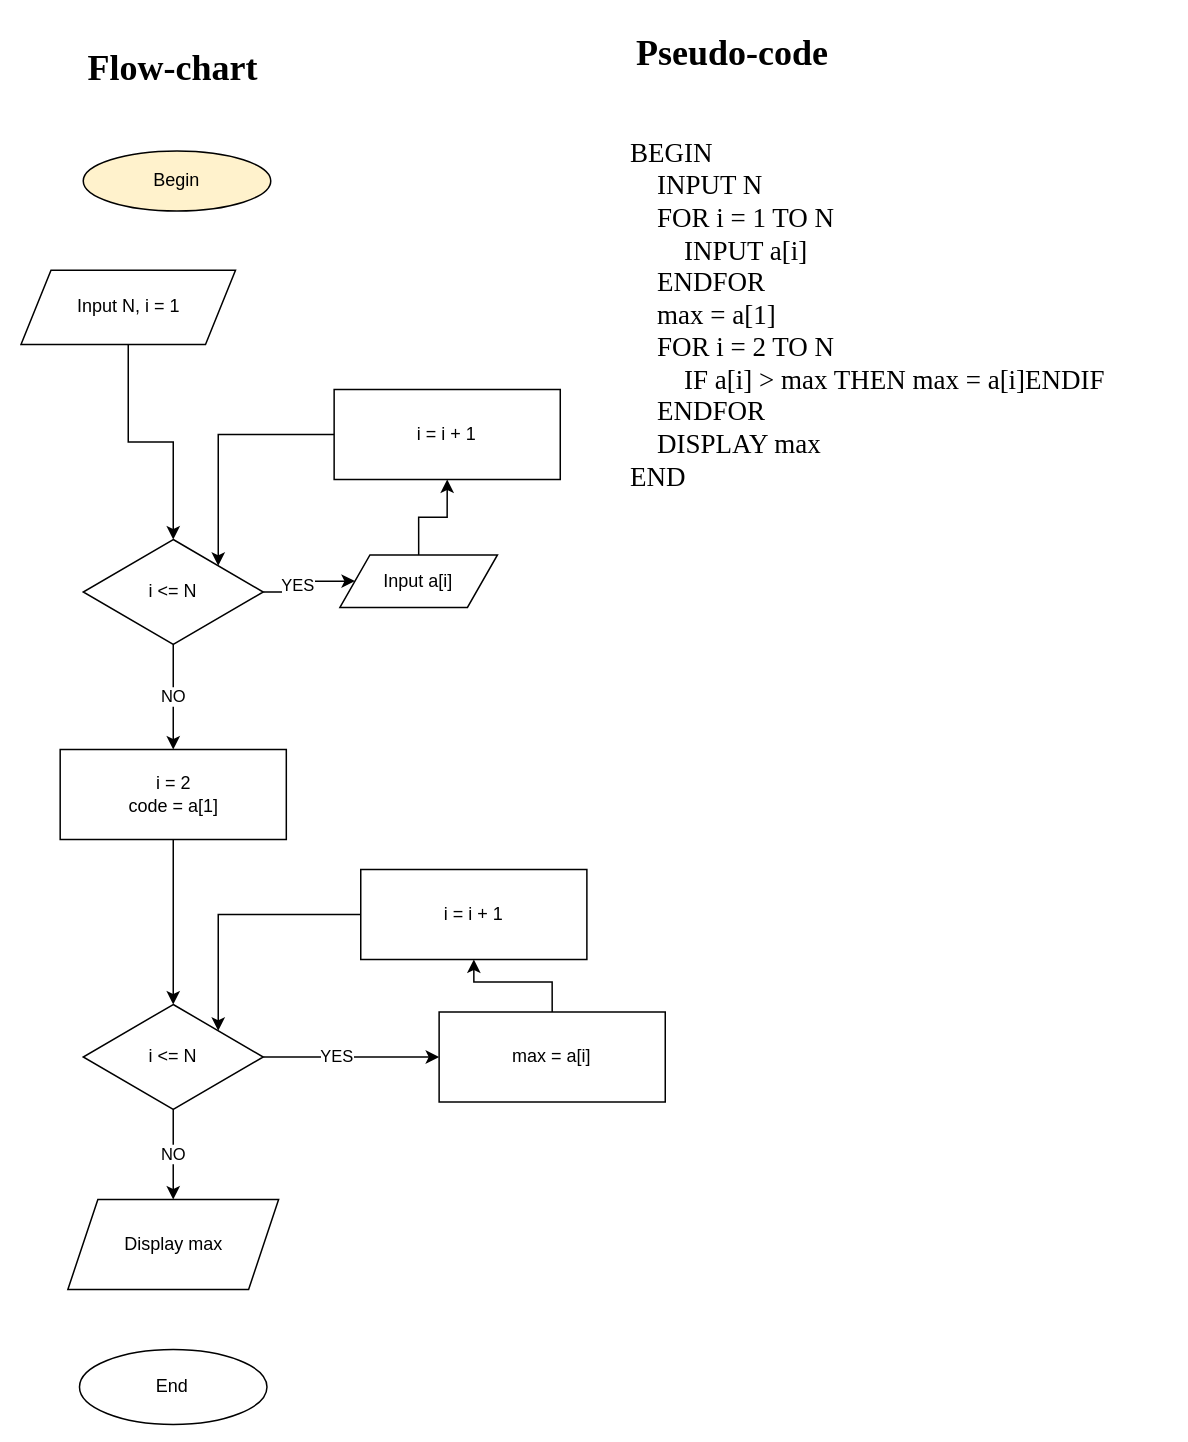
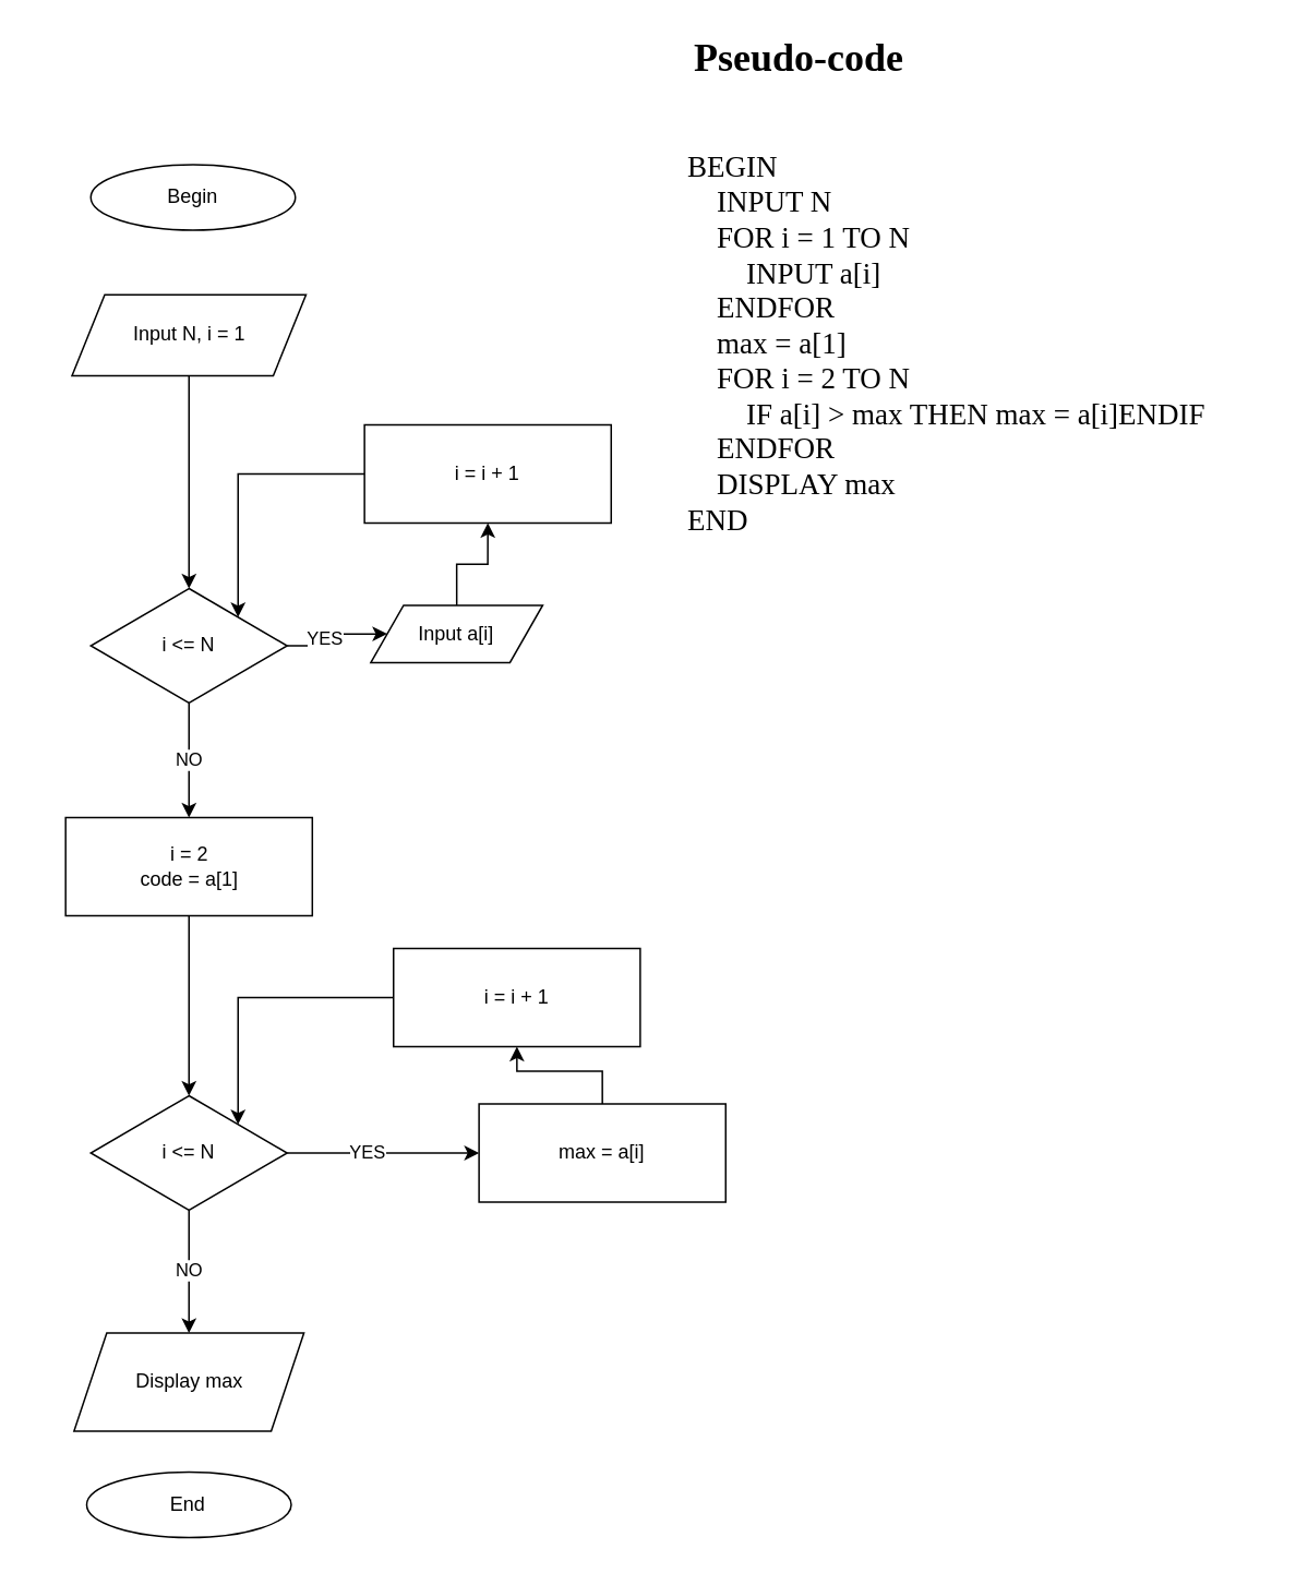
  <mxCell id="0" />
  <mxCell id="1" parent="0" />
- <mxCell id="2" value="Flow-chart" style="text;html=1;align=center;verticalAlign=middle;whiteSpace=wrap;rounded=0;fontStyle=1;fontFamily=Times New Roman;fontSize=24;labelPosition=center;verticalLabelPosition=middle;" vertex="1" parent="1"><mxGeometry x="20" y="30" width="190" height="30" as="geometry" /></mxCell>
  <mxCell id="3" value="Pseudo-code" style="text;html=1;align=center;verticalAlign=middle;whiteSpace=wrap;rounded=0;fontStyle=1;fontFamily=Times New Roman;fontSize=24;labelPosition=center;verticalLabelPosition=middle;" vertex="1" parent="1"><mxGeometry x="393" y="20" width="190" height="30" as="geometry" /></mxCell>
- <mxCell id="4" value="Begin" style="ellipse;whiteSpace=wrap;html=1;fillColor=#fff2cc;" vertex="1" parent="1"><mxGeometry x="55" y="100" width="125" height="40" as="geometry" /></mxCell>
+ <mxCell id="4" value="Begin" style="ellipse;whiteSpace=wrap;html=1;" vertex="1" parent="1"><mxGeometry x="55" y="100" width="125" height="40" as="geometry" /></mxCell>
  <mxCell id="5" style="edgeStyle=orthogonalEdgeStyle;rounded=0;orthogonalLoop=1;jettySize=auto;html=1;exitX=0.5;exitY=1;exitDx=0;exitDy=0;entryX=0.5;entryY=0;entryDx=0;entryDy=0;" edge="1" parent="1" source="6" target="16"><mxGeometry relative="1" as="geometry" /></mxCell>
- <mxCell id="6" value="Input N, i = 1" style="shape=parallelogram;perimeter=parallelogramPerimeter;whiteSpace=wrap;html=1;fixedSize=1;" vertex="1" parent="1"><mxGeometry x="13.5" y="179.5" width="143" height="49.5" as="geometry" /></mxCell>
- <mxCell id="7" value="Display max" style="shape=parallelogram;perimeter=parallelogramPerimeter;whiteSpace=wrap;html=1;fixedSize=1;" vertex="1" parent="1"><mxGeometry x="44.74" y="799" width="140.5" height="60" as="geometry" /></mxCell>
- <mxCell id="8" value="End" style="ellipse;whiteSpace=wrap;html=1;" vertex="1" parent="1"><mxGeometry x="52.49" y="899" width="125" height="50" as="geometry" /></mxCell>
+ <mxCell id="6" value="Input N, i = 1" style="shape=parallelogram;perimeter=parallelogramPerimeter;whiteSpace=wrap;html=1;fixedSize=1;" vertex="1" parent="1"><mxGeometry x="43.5" y="179.5" width="143" height="49.5" as="geometry" /></mxCell>
+ <mxCell id="7" value="Display max" style="shape=parallelogram;perimeter=parallelogramPerimeter;whiteSpace=wrap;html=1;fixedSize=1;" vertex="1" parent="1"><mxGeometry x="44.74" y="814" width="140.5" height="60" as="geometry" /></mxCell>
+ <mxCell id="8" value="End" style="ellipse;whiteSpace=wrap;html=1;" vertex="1" parent="1"><mxGeometry x="52.49" y="899" width="125" height="40" as="geometry" /></mxCell>
  <mxCell id="9" value="&lt;div&gt;BEGIN&lt;/div&gt;&lt;div&gt;&amp;nbsp; &amp;nbsp; INPUT N&lt;/div&gt;&lt;div&gt;&amp;nbsp; &amp;nbsp; FOR i = 1 TO N&lt;/div&gt;&lt;div&gt;&amp;nbsp; &amp;nbsp; &amp;nbsp; &amp;nbsp; INPUT a[i]&lt;/div&gt;&lt;div&gt;&amp;nbsp; &amp;nbsp; ENDFOR&lt;/div&gt;&lt;div&gt;&amp;nbsp; &amp;nbsp; max = a[1]&lt;/div&gt;&lt;div&gt;&amp;nbsp; &amp;nbsp; FOR i = 2 TO N&lt;/div&gt;&lt;div&gt;&amp;nbsp; &amp;nbsp; &amp;nbsp; &amp;nbsp; IF a[i] &amp;gt; max THEN max = a[i]ENDIF&lt;/div&gt;&lt;div&gt;&amp;nbsp; &amp;nbsp; ENDFOR&lt;/div&gt;&lt;div&gt;&amp;nbsp; &amp;nbsp; DISPLAY max&lt;/div&gt;&lt;div&gt;END&lt;/div&gt;" style="text;html=1;align=left;verticalAlign=middle;whiteSpace=wrap;rounded=0;labelPosition=center;verticalLabelPosition=middle;fontFamily=Times New Roman;fontSize=18;" vertex="1" parent="1"><mxGeometry x="418" y="80" width="352" height="259" as="geometry" /></mxCell>
  <mxCell id="10" style="edgeStyle=orthogonalEdgeStyle;rounded=0;orthogonalLoop=1;jettySize=auto;html=1;exitX=0.5;exitY=0;exitDx=0;exitDy=0;entryX=0.5;entryY=1;entryDx=0;entryDy=0;" edge="1" parent="1" source="11" target="29"><mxGeometry relative="1" as="geometry" /></mxCell>
  <mxCell id="11" value="max = a[i]" style="rounded=0;whiteSpace=wrap;html=1;" vertex="1" parent="1"><mxGeometry x="292.25" y="674" width="150.75" height="60" as="geometry" /></mxCell>
  <mxCell id="12" style="edgeStyle=orthogonalEdgeStyle;rounded=0;orthogonalLoop=1;jettySize=auto;html=1;exitX=1;exitY=0.5;exitDx=0;exitDy=0;entryX=0;entryY=0.5;entryDx=0;entryDy=0;" edge="1" parent="1" source="16" target="18"><mxGeometry relative="1" as="geometry" /></mxCell>
  <mxCell id="13" value="YES" style="edgeLabel;html=1;align=center;verticalAlign=middle;resizable=0;points=[];" connectable="0" vertex="1" parent="12"><mxGeometry x="-0.117" y="3" relative="1" as="geometry"><mxPoint as="offset" /></mxGeometry></mxCell>
  <mxCell id="14" style="edgeStyle=orthogonalEdgeStyle;rounded=0;orthogonalLoop=1;jettySize=auto;html=1;exitX=0.5;exitY=1;exitDx=0;exitDy=0;entryX=0.5;entryY=0;entryDx=0;entryDy=0;" edge="1" parent="1" source="16" target="22"><mxGeometry relative="1" as="geometry" /></mxCell>
  <mxCell id="15" value="NO" style="edgeLabel;html=1;align=center;verticalAlign=middle;resizable=0;points=[];" connectable="0" vertex="1" parent="14"><mxGeometry relative="1" as="geometry"><mxPoint as="offset" /></mxGeometry></mxCell>
  <mxCell id="16" value="i &amp;lt;= N" style="rhombus;whiteSpace=wrap;html=1;" vertex="1" parent="1"><mxGeometry x="55" y="359" width="120" height="70" as="geometry" /></mxCell>
  <mxCell id="17" style="edgeStyle=orthogonalEdgeStyle;rounded=0;orthogonalLoop=1;jettySize=auto;html=1;exitX=0.5;exitY=0;exitDx=0;exitDy=0;entryX=0.5;entryY=1;entryDx=0;entryDy=0;" edge="1" parent="1" source="18" target="20"><mxGeometry relative="1" as="geometry" /></mxCell>
  <mxCell id="18" value="Input a[i]" style="shape=parallelogram;perimeter=parallelogramPerimeter;whiteSpace=wrap;html=1;fixedSize=1;" vertex="1" parent="1"><mxGeometry x="226.13" y="369.25" width="105" height="35" as="geometry" /></mxCell>
  <mxCell id="19" style="edgeStyle=orthogonalEdgeStyle;rounded=0;orthogonalLoop=1;jettySize=auto;html=1;exitX=0;exitY=0.5;exitDx=0;exitDy=0;entryX=1;entryY=0;entryDx=0;entryDy=0;" edge="1" parent="1" source="20" target="16"><mxGeometry relative="1" as="geometry" /></mxCell>
  <mxCell id="20" value="i = i + 1" style="rounded=0;whiteSpace=wrap;html=1;" vertex="1" parent="1"><mxGeometry x="222.26" y="259" width="150.75" height="60" as="geometry" /></mxCell>
  <mxCell id="21" style="edgeStyle=orthogonalEdgeStyle;rounded=0;orthogonalLoop=1;jettySize=auto;html=1;exitX=0.5;exitY=1;exitDx=0;exitDy=0;entryX=0.5;entryY=0;entryDx=0;entryDy=0;" edge="1" parent="1" source="22" target="27"><mxGeometry relative="1" as="geometry" /></mxCell>
  <mxCell id="22" value="i = 2&lt;br&gt;code = a[1]" style="rounded=0;whiteSpace=wrap;html=1;" vertex="1" parent="1"><mxGeometry x="39.62" y="499" width="150.75" height="60" as="geometry" /></mxCell>
  <mxCell id="23" style="edgeStyle=orthogonalEdgeStyle;rounded=0;orthogonalLoop=1;jettySize=auto;html=1;exitX=1;exitY=0.5;exitDx=0;exitDy=0;entryX=0;entryY=0.5;entryDx=0;entryDy=0;" edge="1" parent="1" source="27" target="11"><mxGeometry relative="1" as="geometry" /></mxCell>
  <mxCell id="24" value="YES" style="edgeLabel;html=1;align=center;verticalAlign=middle;resizable=0;points=[];" connectable="0" vertex="1" parent="23"><mxGeometry x="-0.167" y="1" relative="1" as="geometry"><mxPoint as="offset" /></mxGeometry></mxCell>
  <mxCell id="25" style="edgeStyle=orthogonalEdgeStyle;rounded=0;orthogonalLoop=1;jettySize=auto;html=1;exitX=0.5;exitY=1;exitDx=0;exitDy=0;entryX=0.5;entryY=0;entryDx=0;entryDy=0;" edge="1" parent="1" source="27" target="7"><mxGeometry relative="1" as="geometry" /></mxCell>
  <mxCell id="26" value="NO" style="edgeLabel;html=1;align=center;verticalAlign=middle;resizable=0;points=[];" connectable="0" vertex="1" parent="25"><mxGeometry x="-0.033" relative="1" as="geometry"><mxPoint as="offset" /></mxGeometry></mxCell>
  <mxCell id="27" value="i &amp;lt;= N" style="rhombus;whiteSpace=wrap;html=1;" vertex="1" parent="1"><mxGeometry x="54.99" y="669" width="120" height="70" as="geometry" /></mxCell>
  <mxCell id="28" style="edgeStyle=orthogonalEdgeStyle;rounded=0;orthogonalLoop=1;jettySize=auto;html=1;exitX=0;exitY=0.5;exitDx=0;exitDy=0;entryX=1;entryY=0;entryDx=0;entryDy=0;" edge="1" parent="1" source="29" target="27"><mxGeometry relative="1" as="geometry" /></mxCell>
  <mxCell id="29" value="i = i + 1" style="rounded=0;whiteSpace=wrap;html=1;" vertex="1" parent="1"><mxGeometry x="240" y="579" width="150.75" height="60" as="geometry" /></mxCell>
